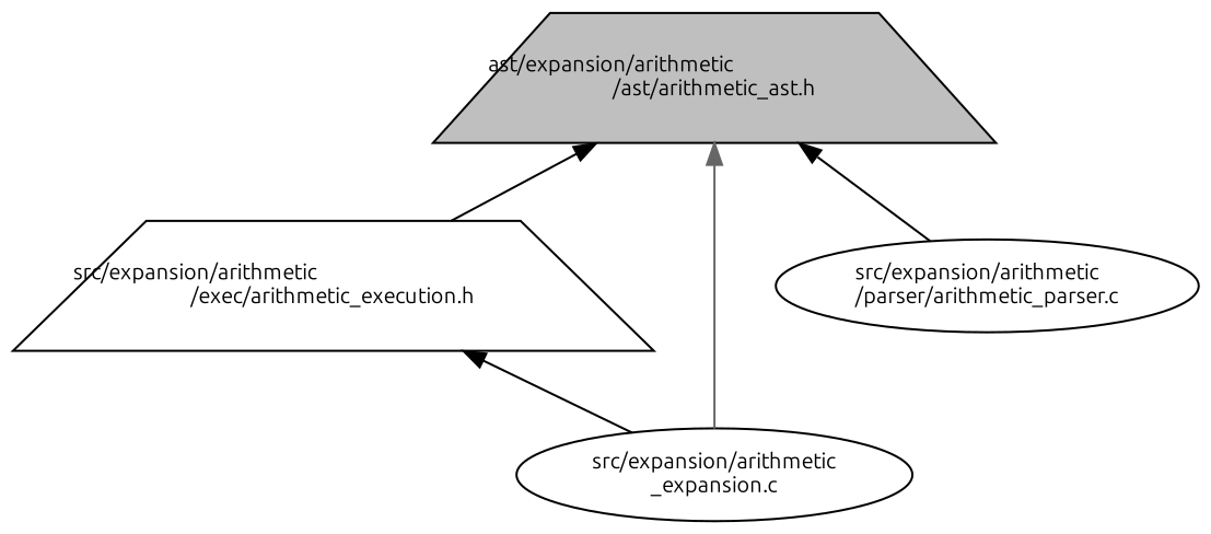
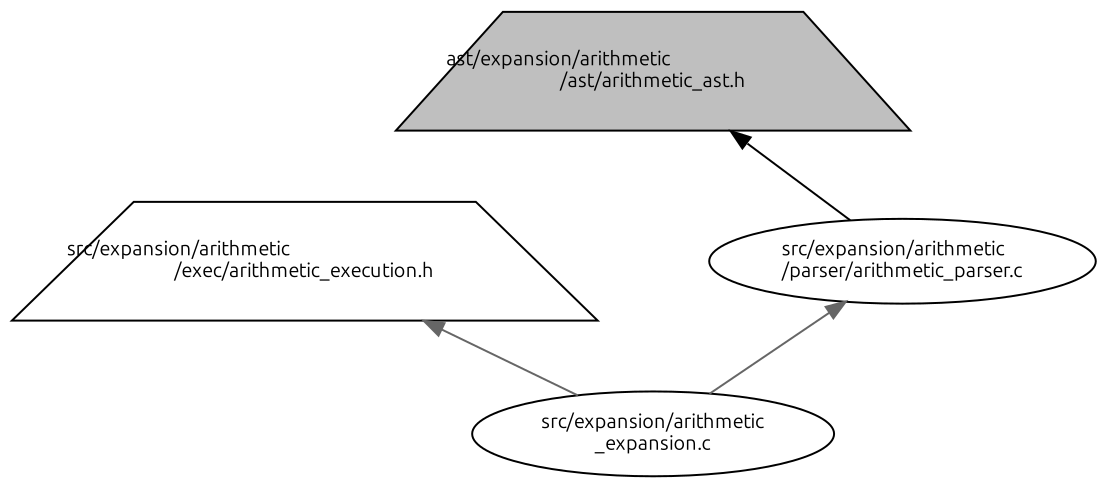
  digraph {
    fontname=Ubuntu
    node [color=black fillcolor=white fontname=Ubuntu fontsize=10 shape=trapezium style=filled]
    edge [color=black dir=back fontname=Ubuntu fontsize=10 labelfontname=Helvetica labelfontsize=10 style=solid]
    n1 [fillcolor=grey75 fontcolor=black height=0.2 label="ast/expansion/arithmetic\l/ast/arithmetic_ast.h" width=0.4]
    n2 [height=0.2 label="src/expansion/arithmetic\l/exec/arithmetic_execution.h" width=0.4]
    n3 [height=0.2 label="src/expansion/arithmetic\l_expansion.c" shape=ellipse width=0.4]
    n4 [height=0.2 label="src/expansion/arithmetic\l/parser/arithmetic_parser.c" shape=ellipse width=0.4]
-   n1 -> n2
-   n1 -> n3 [color=gray40]
+   n4 -> n3 [color=gray40]
    n1 -> n4
-   n2 -> n3
+   n2 -> n3 [color=gray40]
  }
